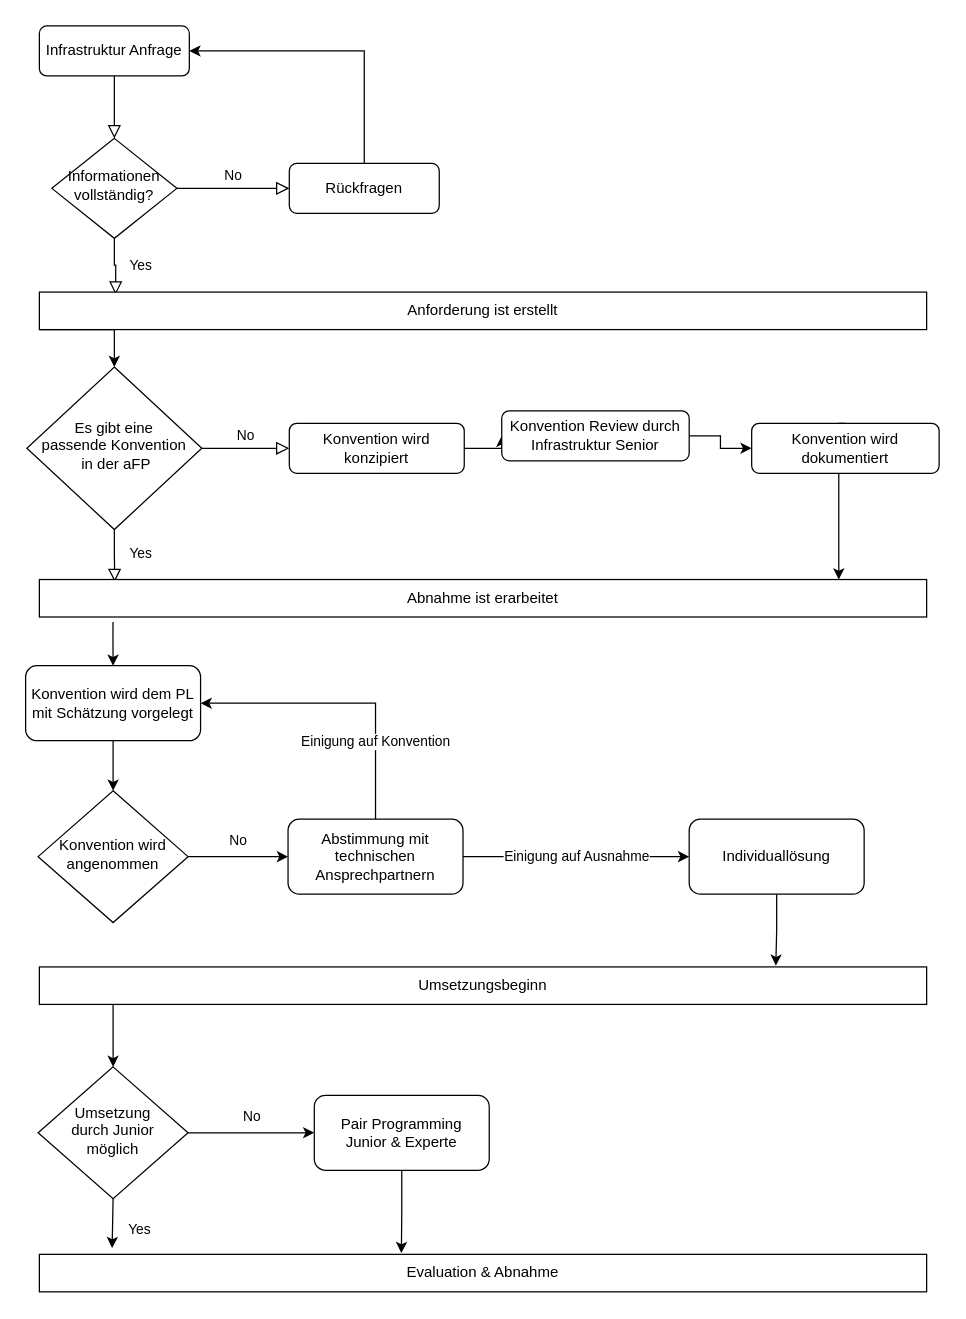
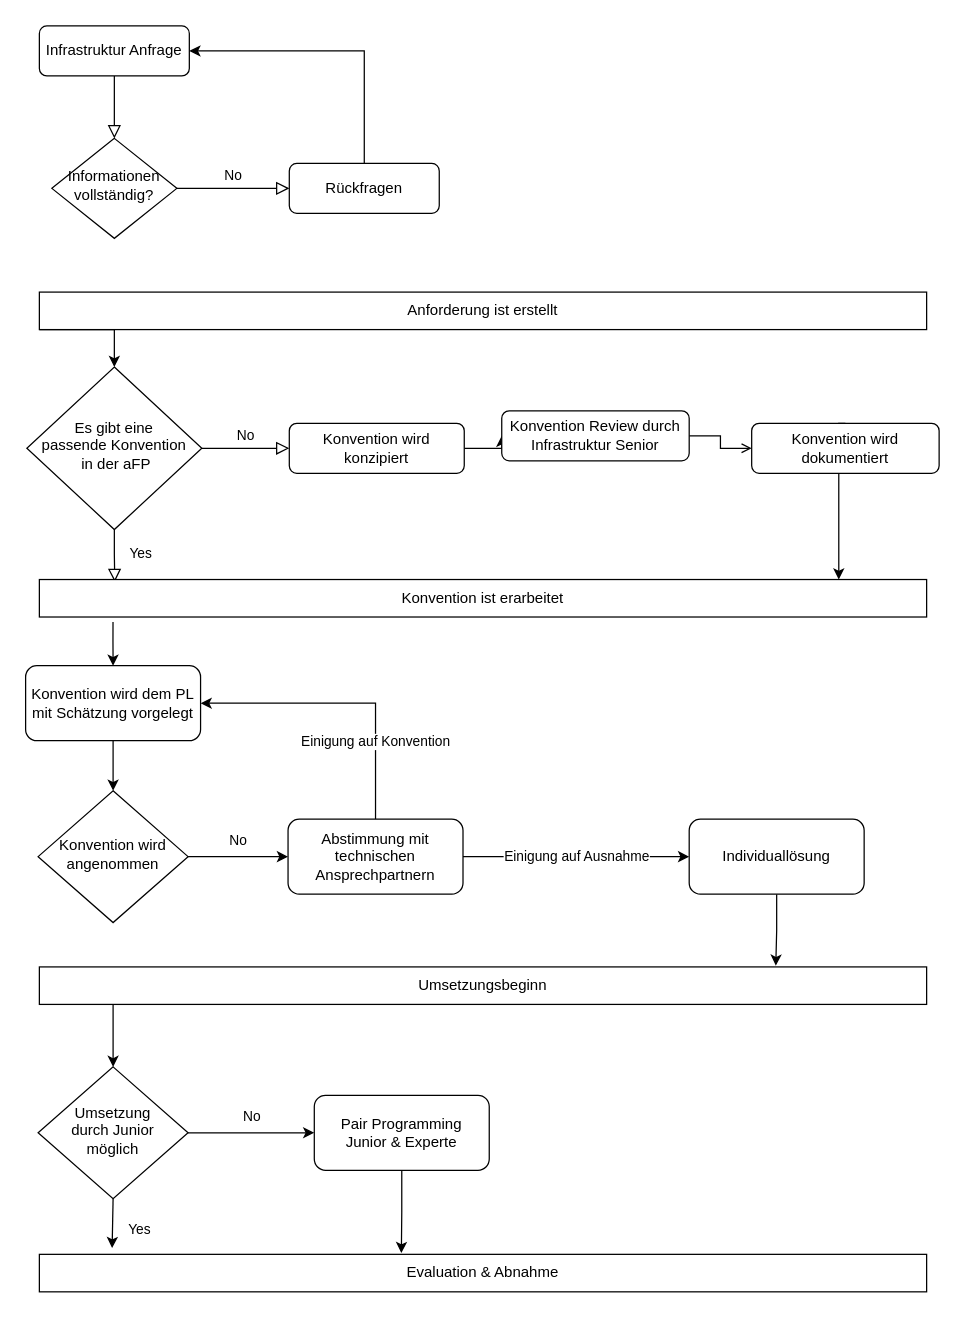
  <mxCell id="0" />
  <mxCell id="1" parent="0" />
  <mxCell id="2" value="" style="rounded=0;html=1;jettySize=auto;orthogonalLoop=1;fontSize=11;endArrow=block;endFill=0;endSize=8;strokeWidth=1;shadow=0;labelBackgroundColor=none;edgeStyle=orthogonalEdgeStyle;" parent="1" source="3" target="6" edge="1"><mxGeometry relative="1" as="geometry" /></mxCell>
  <mxCell id="3" value="Infrastruktur Anfrage" style="rounded=1;whiteSpace=wrap;html=1;fontSize=12;glass=0;strokeWidth=1;shadow=0;" parent="1" vertex="1"><mxGeometry x="31" y="20" width="120" height="40" as="geometry" /></mxCell>
- <mxCell id="4" value="Yes" style="rounded=0;html=1;jettySize=auto;orthogonalLoop=1;fontSize=11;endArrow=block;endFill=0;endSize=8;strokeWidth=1;shadow=0;labelBackgroundColor=none;edgeStyle=orthogonalEdgeStyle;entryX=0.086;entryY=0.067;entryDx=0;entryDy=0;entryPerimeter=0;" parent="1" source="6" target="38" edge="1"><mxGeometry y="20" relative="1" as="geometry"><mxPoint as="offset" /></mxGeometry></mxCell>
  <mxCell id="5" value="No" style="edgeStyle=orthogonalEdgeStyle;rounded=0;html=1;jettySize=auto;orthogonalLoop=1;fontSize=11;endArrow=block;endFill=0;endSize=8;strokeWidth=1;shadow=0;labelBackgroundColor=none;entryX=0;entryY=0.5;entryDx=0;entryDy=0;" parent="1" source="6" target="8" edge="1"><mxGeometry y="10" relative="1" as="geometry"><mxPoint as="offset" /></mxGeometry></mxCell>
  <mxCell id="6" value="Informationen vollständig?" style="rhombus;whiteSpace=wrap;html=1;shadow=0;fontFamily=Helvetica;fontSize=12;align=center;strokeWidth=1;spacing=6;spacingTop=-4;" parent="1" vertex="1"><mxGeometry x="41" y="110" width="100" height="80" as="geometry" /></mxCell>
  <mxCell id="7" style="edgeStyle=orthogonalEdgeStyle;rounded=0;orthogonalLoop=1;jettySize=auto;html=1;exitX=0.5;exitY=0;exitDx=0;exitDy=0;entryX=1;entryY=0.5;entryDx=0;entryDy=0;" edge="1" parent="1" source="8" target="3"><mxGeometry relative="1" as="geometry" /></mxCell>
  <mxCell id="8" value="Rückfragen" style="rounded=1;whiteSpace=wrap;html=1;fontSize=12;glass=0;strokeWidth=1;shadow=0;" parent="1" vertex="1"><mxGeometry x="231" y="130" width="120" height="40" as="geometry" /></mxCell>
  <mxCell id="9" value="Yes" style="rounded=0;html=1;jettySize=auto;orthogonalLoop=1;fontSize=11;endArrow=block;endFill=0;endSize=8;strokeWidth=1;shadow=0;labelBackgroundColor=none;edgeStyle=orthogonalEdgeStyle;entryX=0.085;entryY=0.067;entryDx=0;entryDy=0;entryPerimeter=0;" parent="1" source="11" target="26" edge="1"><mxGeometry x="-0.038" y="20" relative="1" as="geometry"><mxPoint x="1" y="-1" as="offset" /></mxGeometry></mxCell>
  <mxCell id="10" value="No" style="edgeStyle=orthogonalEdgeStyle;rounded=0;html=1;jettySize=auto;orthogonalLoop=1;fontSize=11;endArrow=block;endFill=0;endSize=8;strokeWidth=1;shadow=0;labelBackgroundColor=none;" parent="1" source="11" target="15" edge="1"><mxGeometry y="10" relative="1" as="geometry"><mxPoint as="offset" /></mxGeometry></mxCell>
  <mxCell id="11" value="Es gibt eine &lt;br&gt;passende Konvention&lt;br&gt;&amp;nbsp;in der aFP" style="rhombus;whiteSpace=wrap;html=1;shadow=0;fontFamily=Helvetica;fontSize=12;align=center;strokeWidth=1;spacing=6;spacingTop=-4;" parent="1" vertex="1"><mxGeometry x="21" y="293" width="140" height="130" as="geometry" /></mxCell>
  <mxCell id="12" style="edgeStyle=orthogonalEdgeStyle;rounded=0;orthogonalLoop=1;jettySize=auto;html=1;exitX=0.5;exitY=1;exitDx=0;exitDy=0;" edge="1" parent="1" source="13" target="21"><mxGeometry relative="1" as="geometry" /></mxCell>
  <mxCell id="13" value="Konvention wird dem PL mit Schätzung vorgelegt" style="rounded=1;whiteSpace=wrap;html=1;fontSize=12;glass=0;strokeWidth=1;shadow=0;" parent="1" vertex="1"><mxGeometry x="20" y="532" width="140" height="60" as="geometry" /></mxCell>
  <mxCell id="14" style="edgeStyle=orthogonalEdgeStyle;rounded=0;orthogonalLoop=1;jettySize=auto;html=1;exitX=1;exitY=0.5;exitDx=0;exitDy=0;entryX=0;entryY=0.5;entryDx=0;entryDy=0;" edge="1" parent="1" source="15" target="17"><mxGeometry relative="1" as="geometry" /></mxCell>
  <mxCell id="15" value="Konvention wird konzipiert" style="rounded=1;whiteSpace=wrap;html=1;fontSize=12;glass=0;strokeWidth=1;shadow=0;" parent="1" vertex="1"><mxGeometry x="231" y="338" width="140" height="40" as="geometry" /></mxCell>
- <mxCell id="16" style="edgeStyle=orthogonalEdgeStyle;rounded=0;orthogonalLoop=1;jettySize=auto;html=1;exitX=1;exitY=0.5;exitDx=0;exitDy=0;entryX=0;entryY=0.5;entryDx=0;entryDy=0;" edge="1" parent="1" source="17" target="19"><mxGeometry relative="1" as="geometry" /></mxCell>
+ <mxCell id="16" style="edgeStyle=orthogonalEdgeStyle;rounded=0;orthogonalLoop=1;jettySize=auto;html=1;exitX=1;exitY=0.5;exitDx=0;exitDy=0;entryX=0;entryY=0.5;entryDx=0;entryDy=0;endArrow=open;" edge="1" parent="1" source="17" target="19"><mxGeometry relative="1" as="geometry" /></mxCell>
  <mxCell id="17" value="Konvention Review durch Infrastruktur Senior" style="rounded=1;whiteSpace=wrap;html=1;fontSize=12;glass=0;strokeWidth=1;shadow=0;" vertex="1" parent="1"><mxGeometry x="401" y="328" width="150" height="40" as="geometry" /></mxCell>
  <mxCell id="18" style="edgeStyle=orthogonalEdgeStyle;rounded=0;orthogonalLoop=1;jettySize=auto;html=1;exitX=0.5;exitY=0;exitDx=0;exitDy=0;entryX=0.901;entryY=0;entryDx=0;entryDy=0;entryPerimeter=0;" edge="1" parent="1" source="19" target="26"><mxGeometry relative="1" as="geometry"><mxPoint x="91" y="433" as="targetPoint" /><Array as="points"><mxPoint x="671" y="338" /></Array></mxGeometry></mxCell>
  <mxCell id="19" value="Konvention wird dokumentiert" style="rounded=1;whiteSpace=wrap;html=1;fontSize=12;glass=0;strokeWidth=1;shadow=0;" vertex="1" parent="1"><mxGeometry x="601" y="338" width="150" height="40" as="geometry" /></mxCell>
  <mxCell id="20" value="No" style="edgeStyle=orthogonalEdgeStyle;rounded=0;orthogonalLoop=1;jettySize=auto;html=1;exitX=1;exitY=0.5;exitDx=0;exitDy=0;" edge="1" parent="1" source="21" target="24"><mxGeometry y="13" relative="1" as="geometry"><mxPoint as="offset" /></mxGeometry></mxCell>
  <mxCell id="21" value="Konvention wird angenommen" style="rhombus;whiteSpace=wrap;html=1;shadow=0;fontFamily=Helvetica;fontSize=12;align=center;strokeWidth=1;spacing=6;spacingTop=-4;" vertex="1" parent="1"><mxGeometry x="30" y="632" width="120" height="105.5" as="geometry" /></mxCell>
  <mxCell id="22" value="Einigung auf Ausnahme" style="edgeStyle=orthogonalEdgeStyle;rounded=0;orthogonalLoop=1;jettySize=auto;html=1;exitX=1;exitY=0.5;exitDx=0;exitDy=0;entryX=0;entryY=0.5;entryDx=0;entryDy=0;" edge="1" parent="1" source="24" target="30"><mxGeometry relative="1" as="geometry" /></mxCell>
  <mxCell id="23" value="Einigung auf Konvention" style="edgeStyle=orthogonalEdgeStyle;rounded=0;orthogonalLoop=1;jettySize=auto;html=1;exitX=0.5;exitY=0;exitDx=0;exitDy=0;entryX=1;entryY=0.5;entryDx=0;entryDy=0;" edge="1" parent="1" source="24" target="13"><mxGeometry x="-0.469" relative="1" as="geometry"><mxPoint as="offset" /></mxGeometry></mxCell>
  <mxCell id="24" value="Abstimmung mit technischen Ansprechpartnern" style="rounded=1;whiteSpace=wrap;html=1;fontSize=12;glass=0;strokeWidth=1;shadow=0;" vertex="1" parent="1"><mxGeometry x="230" y="654.75" width="140" height="60" as="geometry" /></mxCell>
  <mxCell id="25" style="edgeStyle=orthogonalEdgeStyle;rounded=0;orthogonalLoop=1;jettySize=auto;html=1;exitX=0.083;exitY=1.133;exitDx=0;exitDy=0;exitPerimeter=0;" edge="1" parent="1" source="26" target="13"><mxGeometry relative="1" as="geometry" /></mxCell>
- <mxCell id="26" value="Abnahme ist erarbeitet" style="rounded=0;whiteSpace=wrap;html=1;" vertex="1" parent="1"><mxGeometry x="31" y="463" width="710" height="30" as="geometry" /></mxCell>
+ <mxCell id="26" value="Konvention ist erarbeitet" style="rounded=0;whiteSpace=wrap;html=1;" vertex="1" parent="1"><mxGeometry x="31" y="463" width="710" height="30" as="geometry" /></mxCell>
  <mxCell id="27" style="edgeStyle=orthogonalEdgeStyle;rounded=0;orthogonalLoop=1;jettySize=auto;html=1;exitX=0;exitY=1;exitDx=0;exitDy=0;entryX=0.5;entryY=0;entryDx=0;entryDy=0;" edge="1" parent="1" source="28" target="33"><mxGeometry relative="1" as="geometry"><Array as="points"><mxPoint x="90" y="803" /></Array></mxGeometry></mxCell>
  <mxCell id="28" value="Umsetzungsbeginn" style="rounded=0;whiteSpace=wrap;html=1;" vertex="1" parent="1"><mxGeometry x="31" y="773" width="710" height="30" as="geometry" /></mxCell>
  <mxCell id="29" style="edgeStyle=orthogonalEdgeStyle;rounded=0;orthogonalLoop=1;jettySize=auto;html=1;exitX=0.5;exitY=1;exitDx=0;exitDy=0;entryX=0.83;entryY=-0.033;entryDx=0;entryDy=0;entryPerimeter=0;" edge="1" parent="1" source="30" target="28"><mxGeometry relative="1" as="geometry"><mxPoint x="621" y="763" as="targetPoint" /></mxGeometry></mxCell>
  <mxCell id="30" value="Individuallösung" style="rounded=1;whiteSpace=wrap;html=1;fontSize=12;glass=0;strokeWidth=1;shadow=0;" vertex="1" parent="1"><mxGeometry x="551" y="654.75" width="140" height="60" as="geometry" /></mxCell>
  <mxCell id="31" value="Yes" style="edgeStyle=orthogonalEdgeStyle;rounded=0;orthogonalLoop=1;jettySize=auto;html=1;exitX=0.5;exitY=1;exitDx=0;exitDy=0;entryX=0.082;entryY=-0.167;entryDx=0;entryDy=0;entryPerimeter=0;" edge="1" parent="1" source="33" target="34"><mxGeometry x="0.219" y="21" relative="1" as="geometry"><mxPoint as="offset" /></mxGeometry></mxCell>
  <mxCell id="32" value="No" style="edgeStyle=orthogonalEdgeStyle;rounded=0;orthogonalLoop=1;jettySize=auto;html=1;exitX=1;exitY=0.5;exitDx=0;exitDy=0;entryX=0;entryY=0.5;entryDx=0;entryDy=0;" edge="1" parent="1" source="33" target="36"><mxGeometry x="0.01" y="13" relative="1" as="geometry"><mxPoint as="offset" /></mxGeometry></mxCell>
  <mxCell id="33" value="Umsetzung&lt;br&gt;durch Junior&lt;br&gt;möglich" style="rhombus;whiteSpace=wrap;html=1;shadow=0;fontFamily=Helvetica;fontSize=12;align=center;strokeWidth=1;spacing=6;spacingTop=-4;" vertex="1" parent="1"><mxGeometry x="30" y="853" width="120" height="105.5" as="geometry" /></mxCell>
  <mxCell id="34" value="Evaluation &amp;amp; Abnahme" style="rounded=0;whiteSpace=wrap;html=1;" vertex="1" parent="1"><mxGeometry x="31" y="1003" width="710" height="30" as="geometry" /></mxCell>
  <mxCell id="35" style="edgeStyle=orthogonalEdgeStyle;rounded=0;orthogonalLoop=1;jettySize=auto;html=1;exitX=0.5;exitY=1;exitDx=0;exitDy=0;entryX=0.408;entryY=-0.033;entryDx=0;entryDy=0;entryPerimeter=0;" edge="1" parent="1" source="36" target="34"><mxGeometry relative="1" as="geometry" /></mxCell>
  <mxCell id="36" value="Pair Programming&lt;br&gt;Junior &amp;amp; Experte" style="rounded=1;whiteSpace=wrap;html=1;fontSize=12;glass=0;strokeWidth=1;shadow=0;" vertex="1" parent="1"><mxGeometry x="251" y="875.75" width="140" height="60" as="geometry" /></mxCell>
  <mxCell id="37" style="edgeStyle=orthogonalEdgeStyle;rounded=0;orthogonalLoop=1;jettySize=auto;html=1;exitX=0;exitY=1;exitDx=0;exitDy=0;" edge="1" parent="1" source="38" target="11"><mxGeometry relative="1" as="geometry"><Array as="points"><mxPoint x="91" y="263" /></Array></mxGeometry></mxCell>
  <mxCell id="38" value="Anforderung ist erstellt" style="rounded=0;whiteSpace=wrap;html=1;" vertex="1" parent="1"><mxGeometry x="31" y="233" width="710" height="30" as="geometry" /></mxCell>
